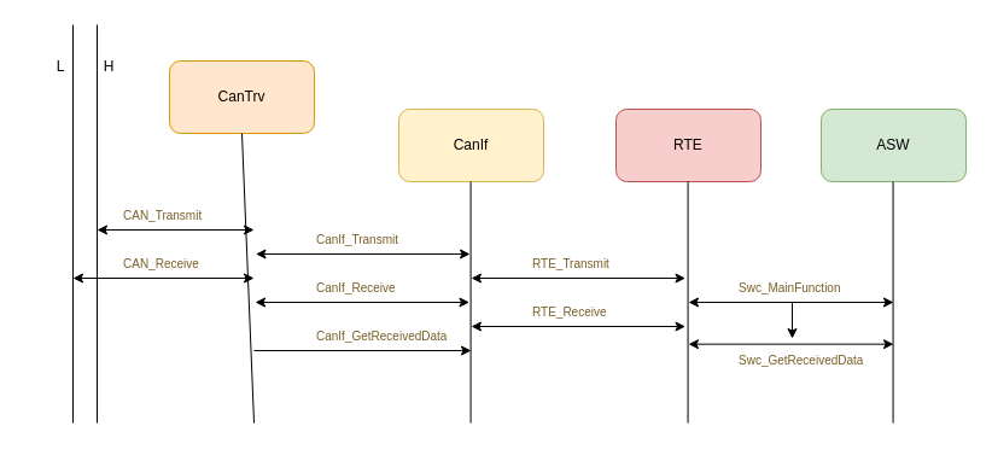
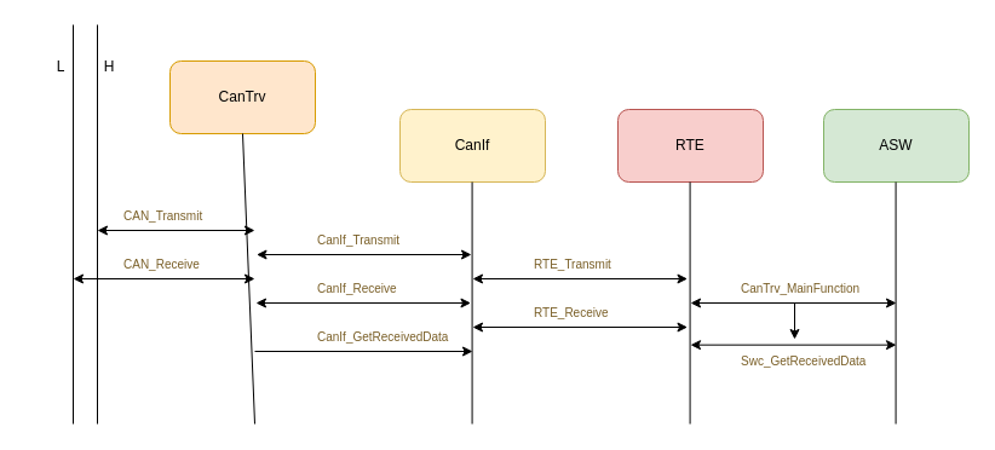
  <mxCell id="0" />
  <mxCell id="1" parent="0" />
  <mxCell id="2" value="CanTrv" style="rounded=1;whiteSpace=wrap;html=1;fillColor=#ffe6cc;strokeColor=#d79b00;" vertex="1" parent="1"><mxGeometry x="140" y="50" width="120" height="60" as="geometry" /></mxCell>
  <mxCell id="3" value="CanIf" style="rounded=1;whiteSpace=wrap;html=1;fillColor=#fff2cc;strokeColor=#d6b656;" vertex="1" parent="1"><mxGeometry x="330" y="90" width="120" height="60" as="geometry" /></mxCell>
  <mxCell id="4" value="RTE" style="rounded=1;whiteSpace=wrap;html=1;fillColor=#f8cecc;strokeColor=#b85450;" vertex="1" parent="1"><mxGeometry x="510" y="90" width="120" height="60" as="geometry" /></mxCell>
  <mxCell id="5" value="ASW" style="rounded=1;whiteSpace=wrap;html=1;fillColor=#d5e8d4;strokeColor=#82b366;" vertex="1" parent="1"><mxGeometry x="680" y="90" width="120" height="60" as="geometry" /></mxCell>
  <mxCell id="6" value="" style="endArrow=none;html=1;entryX=0.5;entryY=1;entryDx=0;entryDy=0;" edge="1" parent="1" target="2"><mxGeometry width="50" height="50" relative="1" as="geometry"><mxPoint x="210" y="350" as="sourcePoint" /><mxPoint x="530" y="120" as="targetPoint" /></mxGeometry></mxCell>
  <mxCell id="7" value="" style="endArrow=classic;startArrow=classic;html=1;" edge="1" parent="1"><mxGeometry width="50" height="50" relative="1" as="geometry"><mxPoint x="80" y="190" as="sourcePoint" /><mxPoint x="210" y="190" as="targetPoint" /></mxGeometry></mxCell>
  <mxCell id="8" value="" style="endArrow=classic;startArrow=classic;html=1;" edge="1" parent="1"><mxGeometry width="50" height="50" relative="1" as="geometry"><mxPoint x="60" y="230" as="sourcePoint" /><mxPoint x="210" y="230" as="targetPoint" /></mxGeometry></mxCell>
  <mxCell id="9" value="" style="endArrow=none;html=1;" edge="1" parent="1"><mxGeometry width="50" height="50" relative="1" as="geometry"><mxPoint x="80" y="350" as="sourcePoint" /><mxPoint x="80" y="20" as="targetPoint" /></mxGeometry></mxCell>
  <mxCell id="10" value="" style="endArrow=none;html=1;" edge="1" parent="1"><mxGeometry width="50" height="50" relative="1" as="geometry"><mxPoint x="60" y="350" as="sourcePoint" /><mxPoint x="60" y="20" as="targetPoint" /></mxGeometry></mxCell>
  <mxCell id="11" value="H" style="text;html=1;strokeColor=none;fillColor=none;align=center;verticalAlign=middle;whiteSpace=wrap;rounded=0;" vertex="1" parent="1"><mxGeometry x="60" y="40" width="60" height="30" as="geometry" /></mxCell>
  <mxCell id="12" value="L" style="text;html=1;strokeColor=none;fillColor=none;align=center;verticalAlign=middle;whiteSpace=wrap;rounded=0;" vertex="1" parent="1"><mxGeometry x="20" y="40" width="60" height="30" as="geometry" /></mxCell>
  <mxCell id="13" value="&lt;div style=&quot;color: rgb(59, 59, 59); background-color: rgb(255, 255, 255); font-weight: normal; line-height: 23px;&quot;&gt;&lt;div style=&quot;&quot;&gt;&lt;span style=&quot;color: rgb(121, 94, 38);&quot;&gt;&lt;font style=&quot;font-size: 10px;&quot;&gt;CAN_Transmit&lt;/font&gt;&lt;/span&gt;&lt;/div&gt;&lt;/div&gt;" style="text;whiteSpace=wrap;html=1;" vertex="1" parent="1"><mxGeometry x="100" y="160" width="150" height="50" as="geometry" /></mxCell>
  <mxCell id="14" value="" style="endArrow=none;html=1;entryX=0.5;entryY=1;entryDx=0;entryDy=0;" edge="1" parent="1"><mxGeometry width="50" height="50" relative="1" as="geometry"><mxPoint x="389.58" y="350" as="sourcePoint" /><mxPoint x="389.58" y="150" as="targetPoint" /></mxGeometry></mxCell>
  <mxCell id="15" value="&lt;div style=&quot;color: rgb(59, 59, 59); background-color: rgb(255, 255, 255); font-weight: normal; line-height: 23px;&quot;&gt;&lt;div style=&quot;&quot;&gt;&lt;span style=&quot;color: rgb(121, 94, 38);&quot;&gt;&lt;font style=&quot;font-size: 10px;&quot;&gt;CAN_Receive&lt;/font&gt;&lt;/span&gt;&lt;/div&gt;&lt;/div&gt;" style="text;whiteSpace=wrap;html=1;fontSize=10;fontFamily=Helvetica;" vertex="1" parent="1"><mxGeometry x="100" y="200" width="140" height="50" as="geometry" /></mxCell>
  <mxCell id="16" value="" style="endArrow=classic;startArrow=classic;html=1;fontFamily=Helvetica;fontSize=10;exitX=0.75;exitY=1;exitDx=0;exitDy=0;" edge="1" parent="1"><mxGeometry width="50" height="50" relative="1" as="geometry"><mxPoint x="211.5" y="210" as="sourcePoint" /><mxPoint x="389" y="210" as="targetPoint" /></mxGeometry></mxCell>
  <mxCell id="17" value="" style="endArrow=classic;startArrow=classic;html=1;fontFamily=Helvetica;fontSize=10;exitX=0.75;exitY=1;exitDx=0;exitDy=0;" edge="1" parent="1"><mxGeometry width="50" height="50" relative="1" as="geometry"><mxPoint x="211" y="250" as="sourcePoint" /><mxPoint x="388.5" y="250" as="targetPoint" /></mxGeometry></mxCell>
  <mxCell id="18" value="&lt;div style=&quot;color: rgb(59, 59, 59); background-color: rgb(255, 255, 255); font-weight: normal; line-height: 23px;&quot;&gt;&lt;div style=&quot;&quot;&gt;&lt;span style=&quot;color: rgb(121, 94, 38);&quot;&gt;&lt;font style=&quot;font-size: 10px;&quot;&gt;CanIf_Transmit&lt;/font&gt;&lt;/span&gt;&lt;/div&gt;&lt;/div&gt;" style="text;whiteSpace=wrap;html=1;fontSize=10;fontFamily=Helvetica;" vertex="1" parent="1"><mxGeometry x="260" y="180" width="160" height="50" as="geometry" /></mxCell>
  <mxCell id="19" value="&lt;div style=&quot;color: rgb(59, 59, 59); background-color: rgb(255, 255, 255); font-weight: normal; line-height: 23px;&quot;&gt;&lt;div style=&quot;&quot;&gt;&lt;div style=&quot;line-height: 23px;&quot;&gt;&lt;span style=&quot;color: rgb(121, 94, 38);&quot;&gt;&lt;font style=&quot;font-size: 10px;&quot;&gt;CanIf_Receive&lt;/font&gt;&lt;/span&gt;&lt;/div&gt;&lt;/div&gt;&lt;/div&gt;" style="text;whiteSpace=wrap;html=1;fontSize=10;fontFamily=Helvetica;" vertex="1" parent="1"><mxGeometry x="260" y="220" width="160" height="50" as="geometry" /></mxCell>
  <mxCell id="20" value="" style="endArrow=classic;html=1;fontFamily=Helvetica;fontSize=10;" edge="1" parent="1"><mxGeometry width="50" height="50" relative="1" as="geometry"><mxPoint x="210" y="290" as="sourcePoint" /><mxPoint x="390" y="290" as="targetPoint" /></mxGeometry></mxCell>
  <mxCell id="21" value="" style="endArrow=none;html=1;entryX=0.5;entryY=1;entryDx=0;entryDy=0;" edge="1" parent="1"><mxGeometry width="50" height="50" relative="1" as="geometry"><mxPoint x="569.58" y="350" as="sourcePoint" /><mxPoint x="569.58" y="150" as="targetPoint" /></mxGeometry></mxCell>
  <mxCell id="22" value="&lt;div style=&quot;color: rgb(59, 59, 59); background-color: rgb(255, 255, 255); font-weight: normal; line-height: 23px;&quot;&gt;&lt;div style=&quot;&quot;&gt;&lt;span style=&quot;color: rgb(121, 94, 38);&quot;&gt;&lt;font style=&quot;font-size: 10px;&quot;&gt;CanIf_GetReceivedData&lt;/font&gt;&lt;/span&gt;&lt;/div&gt;&lt;/div&gt;" style="text;whiteSpace=wrap;html=1;fontSize=10;fontFamily=Helvetica;" vertex="1" parent="1"><mxGeometry x="260" y="260" width="230" height="50" as="geometry" /></mxCell>
  <mxCell id="23" value="" style="endArrow=classic;startArrow=classic;html=1;fontFamily=Helvetica;fontSize=10;exitX=0.75;exitY=1;exitDx=0;exitDy=0;" edge="1" parent="1"><mxGeometry width="50" height="50" relative="1" as="geometry"><mxPoint x="390" y="230" as="sourcePoint" /><mxPoint x="567.5" y="230" as="targetPoint" /></mxGeometry></mxCell>
  <mxCell id="24" value="&lt;div style=&quot;color: rgb(59, 59, 59); background-color: rgb(255, 255, 255); font-weight: normal; line-height: 23px;&quot;&gt;&lt;div style=&quot;&quot;&gt;&lt;span style=&quot;color: rgb(121, 94, 38);&quot;&gt;&lt;font style=&quot;font-size: 10px;&quot;&gt;RTE_Transmit&lt;/font&gt;&lt;/span&gt;&lt;/div&gt;&lt;/div&gt;" style="text;whiteSpace=wrap;html=1;fontSize=10;fontFamily=Helvetica;" vertex="1" parent="1"><mxGeometry x="438.5" y="200" width="160" height="50" as="geometry" /></mxCell>
  <mxCell id="25" value="" style="endArrow=classic;startArrow=classic;html=1;fontFamily=Helvetica;fontSize=10;exitX=0.75;exitY=1;exitDx=0;exitDy=0;" edge="1" parent="1"><mxGeometry width="50" height="50" relative="1" as="geometry"><mxPoint x="390" y="270" as="sourcePoint" /><mxPoint x="567.5" y="270" as="targetPoint" /></mxGeometry></mxCell>
  <mxCell id="26" value="&lt;div style=&quot;color: rgb(59, 59, 59); background-color: rgb(255, 255, 255); font-weight: normal; line-height: 23px;&quot;&gt;&lt;div style=&quot;&quot;&gt;&lt;span style=&quot;color: rgb(121, 94, 38);&quot;&gt;&lt;font style=&quot;font-size: 10px;&quot;&gt;RTE_&lt;/font&gt;&lt;/span&gt;&lt;span style=&quot;color: rgb(121, 94, 38);&quot;&gt;Receive&lt;/span&gt;&lt;/div&gt;&lt;/div&gt;" style="text;whiteSpace=wrap;html=1;fontSize=10;fontFamily=Helvetica;" vertex="1" parent="1"><mxGeometry x="438.5" y="240" width="160" height="50" as="geometry" /></mxCell>
  <mxCell id="27" value="" style="endArrow=none;html=1;entryX=0.5;entryY=1;entryDx=0;entryDy=0;" edge="1" parent="1"><mxGeometry width="50" height="50" relative="1" as="geometry"><mxPoint x="739.58" y="350" as="sourcePoint" /><mxPoint x="739.58" y="150" as="targetPoint" /></mxGeometry></mxCell>
  <mxCell id="28" value="" style="endArrow=classic;startArrow=classic;html=1;fontFamily=Helvetica;fontSize=10;exitX=0.822;exitY=0.2;exitDx=0;exitDy=0;exitPerimeter=0;" edge="1" parent="1" source="26"><mxGeometry width="50" height="50" relative="1" as="geometry"><mxPoint x="620" y="260" as="sourcePoint" /><mxPoint x="740" y="250" as="targetPoint" /></mxGeometry></mxCell>
  <mxCell id="29" value="" style="endArrow=classic;startArrow=classic;html=1;fontFamily=Helvetica;fontSize=10;exitX=0.822;exitY=0.2;exitDx=0;exitDy=0;exitPerimeter=0;" edge="1" parent="1"><mxGeometry width="50" height="50" relative="1" as="geometry"><mxPoint x="570" y="284.66" as="sourcePoint" /><mxPoint x="739.98" y="284.66" as="targetPoint" /></mxGeometry></mxCell>
- <mxCell id="30" value="&lt;div style=&quot;color: rgb(59, 59, 59); background-color: rgb(255, 255, 255); font-weight: normal; line-height: 23px;&quot;&gt;&lt;div style=&quot;&quot;&gt;&lt;div style=&quot;line-height: 23px;&quot;&gt;&lt;span style=&quot;color: rgb(121, 94, 38);&quot;&gt;&lt;font style=&quot;font-size: 10px;&quot;&gt;Swc_MainFunction&lt;/font&gt;&lt;/span&gt;&lt;/div&gt;&lt;/div&gt;&lt;/div&gt;" style="text;whiteSpace=wrap;html=1;fontSize=10;fontFamily=Helvetica;" vertex="1" parent="1"><mxGeometry x="610" y="220" width="160" height="50" as="geometry" /></mxCell>
+ <mxCell id="30" value="&lt;div style=&quot;color: rgb(59, 59, 59); background-color: rgb(255, 255, 255); font-weight: normal; line-height: 23px;&quot;&gt;&lt;div style=&quot;&quot;&gt;&lt;div style=&quot;line-height: 23px;&quot;&gt;&lt;span style=&quot;color: rgb(121, 94, 38);&quot;&gt;&lt;font style=&quot;font-size: 10px;&quot;&gt;CanTrv_MainFunction&lt;/font&gt;&lt;/span&gt;&lt;/div&gt;&lt;/div&gt;&lt;/div&gt;" style="text;whiteSpace=wrap;html=1;fontSize=10;fontFamily=Helvetica;" vertex="1" parent="1"><mxGeometry x="610" y="220" width="160" height="50" as="geometry" /></mxCell>
  <mxCell id="31" value="&lt;div style=&quot;color: rgb(59, 59, 59); background-color: rgb(255, 255, 255); font-weight: normal; line-height: 23px;&quot;&gt;&lt;div style=&quot;&quot;&gt;&lt;div style=&quot;line-height: 23px;&quot;&gt;&lt;div style=&quot;line-height: 23px;&quot;&gt;&lt;span style=&quot;color: rgb(121, 94, 38);&quot;&gt;&lt;font style=&quot;font-size: 10px;&quot;&gt;Swc_GetReceivedData&lt;/font&gt;&lt;/span&gt;&lt;/div&gt;&lt;/div&gt;&lt;/div&gt;&lt;/div&gt;" style="text;whiteSpace=wrap;html=1;fontSize=10;fontFamily=Helvetica;" vertex="1" parent="1"><mxGeometry x="610" y="280" width="160" height="50" as="geometry" /></mxCell>
  <mxCell id="32" value="" style="endArrow=classic;html=1;fontFamily=Helvetica;fontSize=10;" edge="1" parent="1"><mxGeometry width="50" height="50" relative="1" as="geometry"><mxPoint x="656" y="250" as="sourcePoint" /><mxPoint x="656" y="280" as="targetPoint" /></mxGeometry></mxCell>
